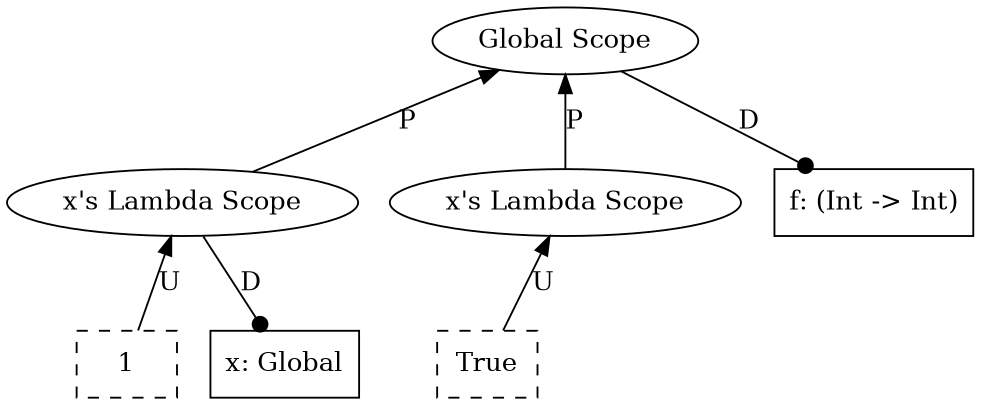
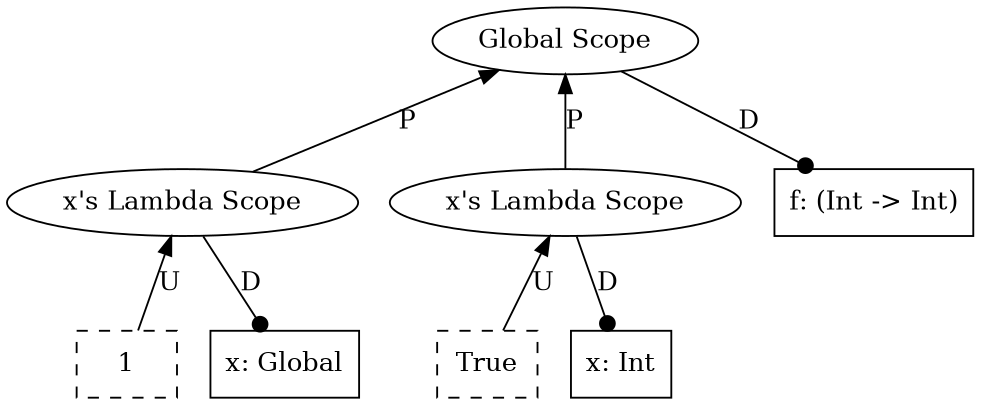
  graph {
    node [shape=box]
    edge [dir=back]
    n1 [label=1 style=dashed]
    n2 [label="x: Global"]
    n3 [label="x's Lambda Scope" shape=ellipse]
    n4 [label=True style=dashed]
+   n5 [label="x: Int"]
    n6 [label="x's Lambda Scope" shape=ellipse]
    n7 [label="f: (Int -> Int)"]
    n8 [label="Global Scope" shape=ellipse]
    n3 -- n1 [label=U]
    n3 -- n2 [arrowhead=dot dir=forward label=D]
    n6 -- n4 [label=U]
+   n6 -- n5 [arrowhead=dot dir=forward label=D]
    n8 -- n3 [label=P]
    n8 -- n6 [label=P]
    n8 -- n7 [arrowhead=dot dir=forward label=D]
  }
